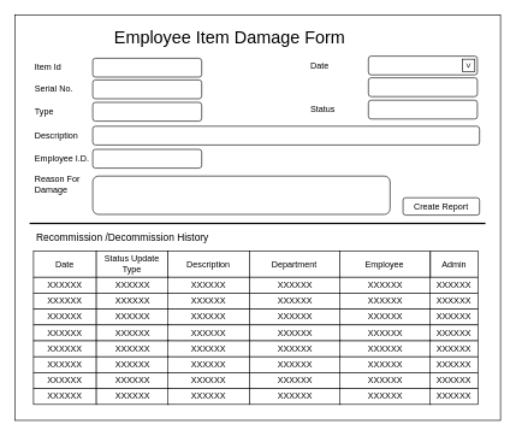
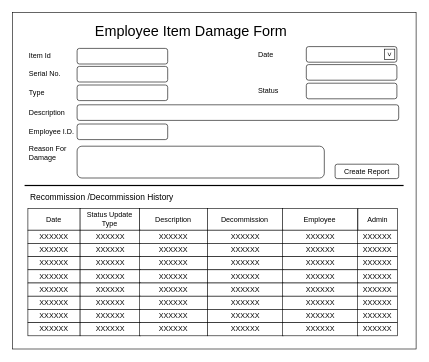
  <mxCell id="0" />
  <mxCell id="1" parent="0" />
  <mxCell id="2" value="" style="rounded=0;whiteSpace=wrap;html=1;" parent="1" vertex="1"><mxGeometry x="20" y="20" width="673" height="561" as="geometry" /></mxCell>
  <mxCell id="3" value="" style="rounded=1;whiteSpace=wrap;html=1;" parent="1" vertex="1"><mxGeometry x="128" y="80" width="151" height="26" as="geometry" /></mxCell>
  <mxCell id="4" value="Item Id" style="text;html=1;strokeColor=none;fillColor=none;align=left;verticalAlign=middle;whiteSpace=wrap;rounded=0;" parent="1" vertex="1"><mxGeometry x="46" y="83" width="40" height="20" as="geometry" /></mxCell>
  <mxCell id="5" value="Serial No." style="text;html=1;strokeColor=none;fillColor=none;align=left;verticalAlign=middle;whiteSpace=wrap;rounded=0;" parent="1" vertex="1"><mxGeometry x="46" y="113" width="74" height="20" as="geometry" /></mxCell>
  <mxCell id="6" value="" style="rounded=1;whiteSpace=wrap;html=1;" parent="1" vertex="1"><mxGeometry x="128" y="110" width="151" height="26" as="geometry" /></mxCell>
  <mxCell id="7" value="Date" style="text;html=1;strokeColor=none;fillColor=none;align=left;verticalAlign=middle;whiteSpace=wrap;rounded=0;" parent="1" vertex="1"><mxGeometry x="428" y="80" width="40" height="20" as="geometry" /></mxCell>
  <mxCell id="8" value="" style="rounded=1;whiteSpace=wrap;html=1;" parent="1" vertex="1"><mxGeometry x="510" y="77" width="151" height="26" as="geometry" /></mxCell>
  <mxCell id="9" value="" style="rounded=1;whiteSpace=wrap;html=1;" parent="1" vertex="1"><mxGeometry x="510" y="107" width="151" height="26" as="geometry" /></mxCell>
  <mxCell id="10" value="Type" style="text;html=1;strokeColor=none;fillColor=none;align=left;verticalAlign=middle;whiteSpace=wrap;rounded=0;" parent="1" vertex="1"><mxGeometry x="46" y="144" width="74" height="20" as="geometry" /></mxCell>
  <mxCell id="11" value="" style="rounded=1;whiteSpace=wrap;html=1;" parent="1" vertex="1"><mxGeometry x="128" y="141" width="151" height="26" as="geometry" /></mxCell>
  <mxCell id="12" value="Description" style="text;html=1;strokeColor=none;fillColor=none;align=left;verticalAlign=middle;whiteSpace=wrap;rounded=0;" parent="1" vertex="1"><mxGeometry x="46" y="177" width="74" height="20" as="geometry" /></mxCell>
  <mxCell id="13" value="" style="rounded=1;whiteSpace=wrap;html=1;" parent="1" vertex="1"><mxGeometry x="128" y="174" width="536" height="26" as="geometry" /></mxCell>
  <mxCell id="14" value="Status" style="text;html=1;strokeColor=none;fillColor=none;align=left;verticalAlign=middle;whiteSpace=wrap;rounded=0;" parent="1" vertex="1"><mxGeometry x="428" y="141" width="74" height="20" as="geometry" /></mxCell>
  <mxCell id="15" value="" style="rounded=1;whiteSpace=wrap;html=1;" parent="1" vertex="1"><mxGeometry x="510" y="138" width="151" height="26" as="geometry" /></mxCell>
  <mxCell id="16" value="&amp;gt;" style="whiteSpace=wrap;html=1;aspect=fixed;align=center;rotation=90;" parent="1" vertex="1"><mxGeometry x="640" y="81.25" width="17.5" height="17.5" as="geometry" /></mxCell>
  <mxCell id="17" value="Create Report" style="rounded=1;whiteSpace=wrap;html=1;" parent="1" vertex="1"><mxGeometry x="558" y="273" width="106" height="24" as="geometry" /></mxCell>
  <mxCell id="18" value="" style="rounded=0;whiteSpace=wrap;html=1;" parent="1" vertex="1"><mxGeometry x="41" y="308" width="631" height="1" as="geometry" /></mxCell>
  <mxCell id="19" value="&lt;font style=&quot;font-size: 24px&quot;&gt;Employee Item Damage Form&lt;/font&gt;" style="text;html=1;strokeColor=none;fillColor=none;align=left;verticalAlign=middle;whiteSpace=wrap;rounded=0;" parent="1" vertex="1"><mxGeometry x="156" y="41" width="416" height="20" as="geometry" /></mxCell>
  <mxCell id="20" value="&lt;font style=&quot;font-size: 14px&quot;&gt;Recommission /Decommission History&lt;/font&gt;" style="text;html=1;strokeColor=none;fillColor=none;align=left;verticalAlign=middle;whiteSpace=wrap;rounded=0;" parent="1" vertex="1"><mxGeometry x="48" y="318" width="416" height="20" as="geometry" /></mxCell>
  <mxCell id="21" value="Date" style="rounded=0;whiteSpace=wrap;html=1;" parent="1" vertex="1"><mxGeometry x="46" y="347" width="87" height="36" as="geometry" /></mxCell>
  <mxCell id="22" value="Status Update Type" style="rounded=0;whiteSpace=wrap;html=1;" parent="1" vertex="1"><mxGeometry x="133" y="347" width="99" height="36" as="geometry" /></mxCell>
  <mxCell id="23" value="Description" style="rounded=0;whiteSpace=wrap;html=1;" parent="1" vertex="1"><mxGeometry x="232" y="347" width="113" height="36" as="geometry" /></mxCell>
- <mxCell id="24" value="Department" style="rounded=0;whiteSpace=wrap;html=1;" parent="1" vertex="1"><mxGeometry x="345" y="347" width="125" height="36" as="geometry" /></mxCell>
+ <mxCell id="24" value="Decommission" style="rounded=0;whiteSpace=wrap;html=1;" parent="1" vertex="1"><mxGeometry x="345" y="347" width="125" height="36" as="geometry" /></mxCell>
  <mxCell id="25" value="Employee" style="rounded=0;whiteSpace=wrap;html=1;" parent="1" vertex="1"><mxGeometry x="470" y="347" width="125" height="36" as="geometry" /></mxCell>
  <mxCell id="26" value="Admin" style="rounded=0;whiteSpace=wrap;html=1;" parent="1" vertex="1"><mxGeometry x="596" y="347" width="66" height="36" as="geometry" /></mxCell>
  <mxCell id="27" value="XXXXXX" style="rounded=0;whiteSpace=wrap;html=1;" parent="1" vertex="1"><mxGeometry x="46" y="383" width="87" height="22" as="geometry" /></mxCell>
  <mxCell id="28" value="XXXXXX" style="rounded=0;whiteSpace=wrap;html=1;" parent="1" vertex="1"><mxGeometry x="133" y="383" width="101" height="22" as="geometry" /></mxCell>
  <mxCell id="29" value="XXXXXX" style="rounded=0;whiteSpace=wrap;html=1;" parent="1" vertex="1"><mxGeometry x="232" y="383" width="113" height="22" as="geometry" /></mxCell>
  <mxCell id="30" value="XXXXXX" style="rounded=0;whiteSpace=wrap;html=1;" parent="1" vertex="1"><mxGeometry x="345" y="383" width="127" height="22" as="geometry" /></mxCell>
  <mxCell id="31" value="XXXXXX" style="rounded=0;whiteSpace=wrap;html=1;" parent="1" vertex="1"><mxGeometry x="470" y="383" width="127" height="22" as="geometry" /></mxCell>
  <mxCell id="32" value="XXXXXX" style="rounded=0;whiteSpace=wrap;html=1;" parent="1" vertex="1"><mxGeometry x="595" y="383" width="67" height="22" as="geometry" /></mxCell>
  <mxCell id="33" value="XXXXXX" style="rounded=0;whiteSpace=wrap;html=1;" parent="1" vertex="1"><mxGeometry x="46" y="405" width="87" height="22" as="geometry" /></mxCell>
  <mxCell id="34" value="XXXXXX" style="rounded=0;whiteSpace=wrap;html=1;" parent="1" vertex="1"><mxGeometry x="133" y="405" width="101" height="22" as="geometry" /></mxCell>
  <mxCell id="35" value="XXXXXX" style="rounded=0;whiteSpace=wrap;html=1;" parent="1" vertex="1"><mxGeometry x="232" y="405" width="113" height="22" as="geometry" /></mxCell>
  <mxCell id="36" value="XXXXXX" style="rounded=0;whiteSpace=wrap;html=1;" parent="1" vertex="1"><mxGeometry x="345" y="405" width="127" height="22" as="geometry" /></mxCell>
  <mxCell id="37" value="XXXXXX" style="rounded=0;whiteSpace=wrap;html=1;" parent="1" vertex="1"><mxGeometry x="470" y="405" width="127" height="22" as="geometry" /></mxCell>
  <mxCell id="38" value="XXXXXX" style="rounded=0;whiteSpace=wrap;html=1;" parent="1" vertex="1"><mxGeometry x="595" y="405" width="67" height="22" as="geometry" /></mxCell>
  <mxCell id="39" value="XXXXXX" style="rounded=0;whiteSpace=wrap;html=1;" parent="1" vertex="1"><mxGeometry x="46" y="427" width="87" height="22" as="geometry" /></mxCell>
  <mxCell id="40" value="XXXXXX" style="rounded=0;whiteSpace=wrap;html=1;" parent="1" vertex="1"><mxGeometry x="133" y="427" width="101" height="22" as="geometry" /></mxCell>
  <mxCell id="41" value="XXXXXX" style="rounded=0;whiteSpace=wrap;html=1;" parent="1" vertex="1"><mxGeometry x="232" y="427" width="113" height="22" as="geometry" /></mxCell>
  <mxCell id="42" value="XXXXXX" style="rounded=0;whiteSpace=wrap;html=1;" parent="1" vertex="1"><mxGeometry x="345" y="427" width="127" height="22" as="geometry" /></mxCell>
  <mxCell id="43" value="XXXXXX" style="rounded=0;whiteSpace=wrap;html=1;" parent="1" vertex="1"><mxGeometry x="470" y="427" width="127" height="22" as="geometry" /></mxCell>
  <mxCell id="44" value="XXXXXX" style="rounded=0;whiteSpace=wrap;html=1;" parent="1" vertex="1"><mxGeometry x="595" y="427" width="67" height="22" as="geometry" /></mxCell>
  <mxCell id="45" value="XXXXXX" style="rounded=0;whiteSpace=wrap;html=1;" parent="1" vertex="1"><mxGeometry x="46" y="449" width="87" height="22" as="geometry" /></mxCell>
  <mxCell id="46" value="XXXXXX" style="rounded=0;whiteSpace=wrap;html=1;" parent="1" vertex="1"><mxGeometry x="133" y="449" width="101" height="22" as="geometry" /></mxCell>
  <mxCell id="47" value="XXXXXX" style="rounded=0;whiteSpace=wrap;html=1;" parent="1" vertex="1"><mxGeometry x="232" y="449" width="113" height="22" as="geometry" /></mxCell>
  <mxCell id="48" value="XXXXXX" style="rounded=0;whiteSpace=wrap;html=1;" parent="1" vertex="1"><mxGeometry x="345" y="449" width="127" height="22" as="geometry" /></mxCell>
  <mxCell id="49" value="XXXXXX" style="rounded=0;whiteSpace=wrap;html=1;" parent="1" vertex="1"><mxGeometry x="470" y="449" width="127" height="22" as="geometry" /></mxCell>
  <mxCell id="50" value="XXXXXX" style="rounded=0;whiteSpace=wrap;html=1;" parent="1" vertex="1"><mxGeometry x="595" y="449" width="67" height="22" as="geometry" /></mxCell>
  <mxCell id="51" value="XXXXXX" style="rounded=0;whiteSpace=wrap;html=1;" parent="1" vertex="1"><mxGeometry x="46" y="471" width="87" height="22" as="geometry" /></mxCell>
  <mxCell id="52" value="XXXXXX" style="rounded=0;whiteSpace=wrap;html=1;" parent="1" vertex="1"><mxGeometry x="133" y="471" width="101" height="22" as="geometry" /></mxCell>
  <mxCell id="53" value="XXXXXX" style="rounded=0;whiteSpace=wrap;html=1;" parent="1" vertex="1"><mxGeometry x="232" y="471" width="113" height="22" as="geometry" /></mxCell>
  <mxCell id="54" value="XXXXXX" style="rounded=0;whiteSpace=wrap;html=1;" parent="1" vertex="1"><mxGeometry x="345" y="471" width="127" height="22" as="geometry" /></mxCell>
  <mxCell id="55" value="XXXXXX" style="rounded=0;whiteSpace=wrap;html=1;" parent="1" vertex="1"><mxGeometry x="470" y="471" width="127" height="22" as="geometry" /></mxCell>
  <mxCell id="56" value="XXXXXX" style="rounded=0;whiteSpace=wrap;html=1;" parent="1" vertex="1"><mxGeometry x="595" y="471" width="67" height="22" as="geometry" /></mxCell>
  <mxCell id="57" value="XXXXXX" style="rounded=0;whiteSpace=wrap;html=1;" parent="1" vertex="1"><mxGeometry x="46" y="493" width="87" height="22" as="geometry" /></mxCell>
  <mxCell id="58" value="XXXXXX" style="rounded=0;whiteSpace=wrap;html=1;" parent="1" vertex="1"><mxGeometry x="133" y="493" width="101" height="22" as="geometry" /></mxCell>
  <mxCell id="59" value="XXXXXX" style="rounded=0;whiteSpace=wrap;html=1;" parent="1" vertex="1"><mxGeometry x="232" y="493" width="113" height="22" as="geometry" /></mxCell>
  <mxCell id="60" value="XXXXXX" style="rounded=0;whiteSpace=wrap;html=1;" parent="1" vertex="1"><mxGeometry x="345" y="493" width="127" height="22" as="geometry" /></mxCell>
  <mxCell id="61" value="XXXXXX" style="rounded=0;whiteSpace=wrap;html=1;" parent="1" vertex="1"><mxGeometry x="470" y="493" width="127" height="22" as="geometry" /></mxCell>
  <mxCell id="62" value="XXXXXX" style="rounded=0;whiteSpace=wrap;html=1;" parent="1" vertex="1"><mxGeometry x="595" y="493" width="67" height="22" as="geometry" /></mxCell>
  <mxCell id="63" value="XXXXXX" style="rounded=0;whiteSpace=wrap;html=1;" parent="1" vertex="1"><mxGeometry x="46" y="515" width="87" height="22" as="geometry" /></mxCell>
  <mxCell id="64" value="XXXXXX" style="rounded=0;whiteSpace=wrap;html=1;" parent="1" vertex="1"><mxGeometry x="133" y="515" width="101" height="22" as="geometry" /></mxCell>
  <mxCell id="65" value="XXXXXX" style="rounded=0;whiteSpace=wrap;html=1;" parent="1" vertex="1"><mxGeometry x="232" y="515" width="113" height="22" as="geometry" /></mxCell>
  <mxCell id="66" value="XXXXXX" style="rounded=0;whiteSpace=wrap;html=1;" parent="1" vertex="1"><mxGeometry x="345" y="515" width="127" height="22" as="geometry" /></mxCell>
  <mxCell id="67" value="XXXXXX" style="rounded=0;whiteSpace=wrap;html=1;" parent="1" vertex="1"><mxGeometry x="470" y="515" width="127" height="22" as="geometry" /></mxCell>
  <mxCell id="68" value="XXXXXX" style="rounded=0;whiteSpace=wrap;html=1;" parent="1" vertex="1"><mxGeometry x="595" y="515" width="67" height="22" as="geometry" /></mxCell>
  <mxCell id="69" value="XXXXXX" style="rounded=0;whiteSpace=wrap;html=1;" parent="1" vertex="1"><mxGeometry x="46" y="537" width="87" height="22" as="geometry" /></mxCell>
  <mxCell id="70" value="XXXXXX" style="rounded=0;whiteSpace=wrap;html=1;" parent="1" vertex="1"><mxGeometry x="133" y="537" width="101" height="22" as="geometry" /></mxCell>
  <mxCell id="71" value="XXXXXX" style="rounded=0;whiteSpace=wrap;html=1;" parent="1" vertex="1"><mxGeometry x="232" y="537" width="113" height="22" as="geometry" /></mxCell>
  <mxCell id="72" value="XXXXXX" style="rounded=0;whiteSpace=wrap;html=1;" parent="1" vertex="1"><mxGeometry x="345" y="537" width="127" height="22" as="geometry" /></mxCell>
  <mxCell id="73" value="XXXXXX" style="rounded=0;whiteSpace=wrap;html=1;" parent="1" vertex="1"><mxGeometry x="470" y="537" width="127" height="22" as="geometry" /></mxCell>
  <mxCell id="74" value="XXXXXX" style="rounded=0;whiteSpace=wrap;html=1;" parent="1" vertex="1"><mxGeometry x="595" y="537" width="67" height="22" as="geometry" /></mxCell>
  <mxCell id="75" value="" style="rounded=1;whiteSpace=wrap;html=1;" parent="1" vertex="1"><mxGeometry x="128" y="243" width="412" height="53" as="geometry" /></mxCell>
  <mxCell id="76" value="Reason For Damage" style="text;html=1;strokeColor=none;fillColor=none;align=left;verticalAlign=middle;whiteSpace=wrap;rounded=0;" parent="1" vertex="1"><mxGeometry x="46" y="240.5" width="74" height="28" as="geometry" /></mxCell>
  <mxCell id="77" value="Employee I.D." style="text;html=1;strokeColor=none;fillColor=none;align=left;verticalAlign=middle;whiteSpace=wrap;rounded=0;" parent="1" vertex="1"><mxGeometry x="46" y="209" width="78" height="20" as="geometry" /></mxCell>
  <mxCell id="78" value="" style="rounded=1;whiteSpace=wrap;html=1;" parent="1" vertex="1"><mxGeometry x="128" y="206" width="151" height="26" as="geometry" /></mxCell>
